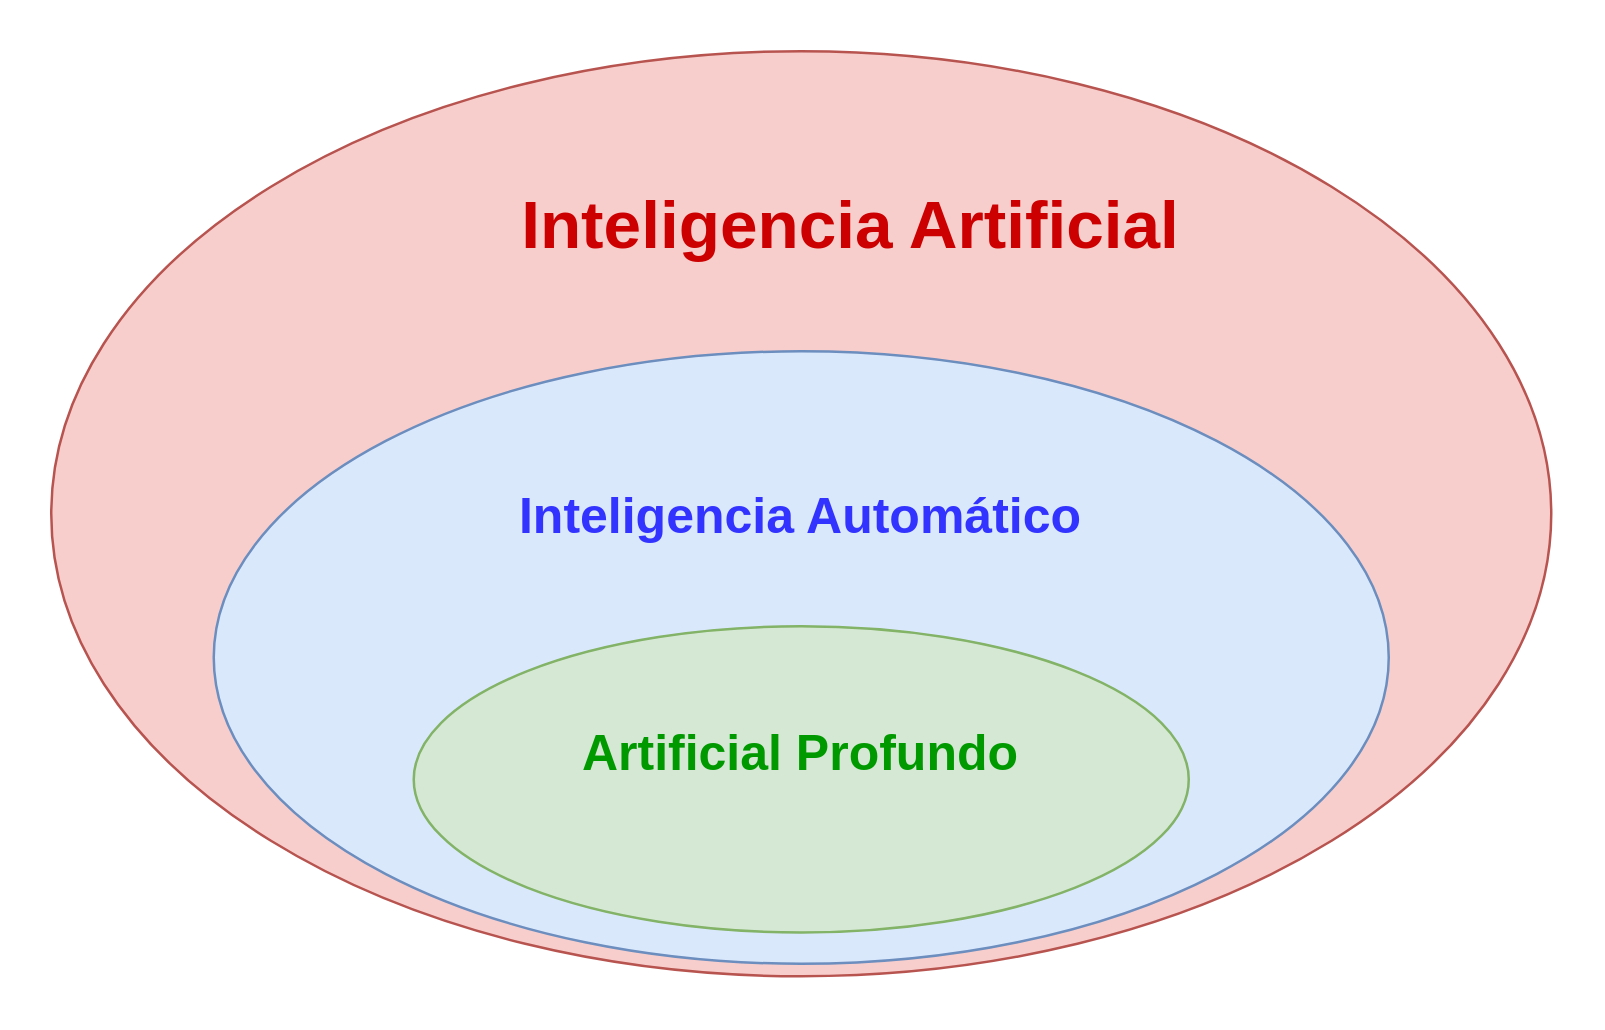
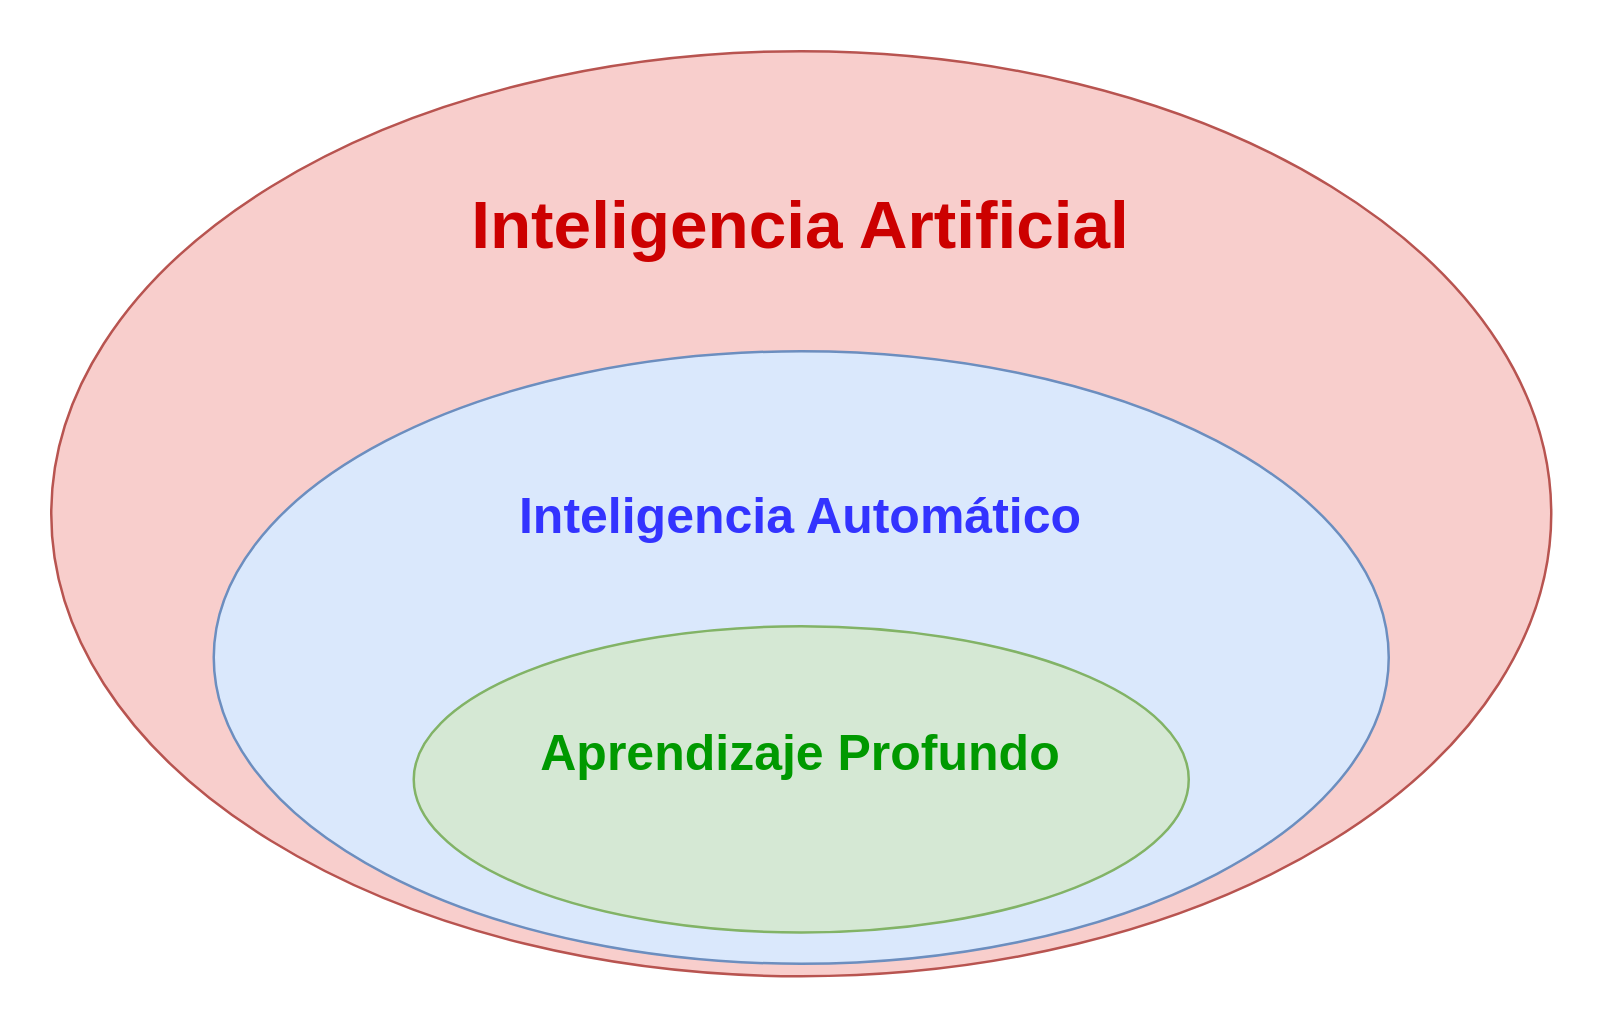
  <mxCell id="0" />
  <mxCell id="1" parent="0" />
  <mxCell id="2" value="" style="ellipse;whiteSpace=wrap;html=1;fillColor=#f8cecc;strokeColor=#b85450;" vertex="1" parent="1"><mxGeometry x="20" y="20" width="600" height="370" as="geometry" /></mxCell>
  <mxCell id="3" value="" style="ellipse;whiteSpace=wrap;html=1;fillColor=#dae8fc;strokeColor=#6c8ebf;" vertex="1" parent="1"><mxGeometry x="85" y="140" width="470" height="245" as="geometry" /></mxCell>
  <mxCell id="4" value="" style="ellipse;whiteSpace=wrap;html=1;fillColor=#d5e8d4;strokeColor=#82b366;" vertex="1" parent="1"><mxGeometry x="165" y="250" width="310" height="122.5" as="geometry" /></mxCell>
- <mxCell id="5" value="Inteligencia Artificial" style="text;html=1;strokeColor=none;fillColor=none;align=center;verticalAlign=middle;whiteSpace=wrap;rounded=0;fontStyle=1;fontSize=27;fontColor=#CC0000;" vertex="1" parent="1"><mxGeometry x="130" y="80" width="420" height="20" as="geometry" /></mxCell>
+ <mxCell id="5" value="Inteligencia Artificial" style="text;html=1;strokeColor=none;fillColor=none;align=center;verticalAlign=middle;whiteSpace=wrap;rounded=0;fontStyle=1;fontSize=27;fontColor=#CC0000;" vertex="1" parent="1"><mxGeometry x="110" y="80" width="420" height="20" as="geometry" /></mxCell>
  <mxCell id="6" value="Inteligencia Automático" style="text;html=1;strokeColor=none;fillColor=none;align=center;verticalAlign=middle;whiteSpace=wrap;rounded=0;fontStyle=1;fontSize=20;fontColor=#3333FF;" vertex="1" parent="1"><mxGeometry x="110" y="195" width="420" height="20" as="geometry" /></mxCell>
- <mxCell id="7" value="Artificial Profundo" style="text;html=1;strokeColor=none;fillColor=none;align=center;verticalAlign=middle;whiteSpace=wrap;rounded=0;fontStyle=1;fontSize=20;fontColor=#009900;" vertex="1" parent="1"><mxGeometry x="110" y="290" width="420" height="20" as="geometry" /></mxCell>
+ <mxCell id="7" value="Aprendizaje Profundo" style="text;html=1;strokeColor=none;fillColor=none;align=center;verticalAlign=middle;whiteSpace=wrap;rounded=0;fontStyle=1;fontSize=20;fontColor=#009900;" vertex="1" parent="1"><mxGeometry x="110" y="290" width="420" height="20" as="geometry" /></mxCell>
